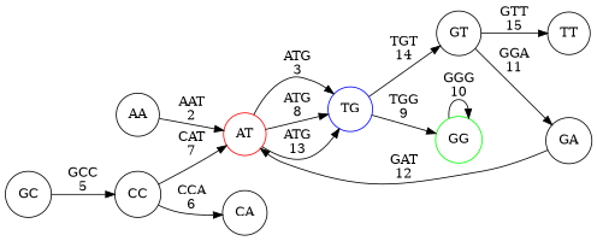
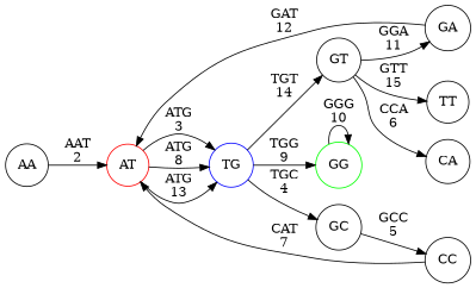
  digraph {
    rankdir=LR
    node [shape=circle]
    n1 [label=AA]
    n2 [color=red label=AT]
    n3 [color=blue label=TG]
    n4 [label=GC]
    n5 [color=green label=GG]
    n6 [label=GT]
    n7 [label=CC]
    n8 [label=GA]
    n9 [label=TT]
    n10 [label=CA]
    n1 -> n2 [label="AAT\n2"]
    n2 -> n3 [label="ATG\n3"]
    n2 -> n3 [label="ATG\n8"]
    n2 -> n3 [label="ATG\n13"]
+   n3 -> n4 [label="TGC\n4"]
    n3 -> n5 [label="TGG\n9"]
    n3 -> n6 [label="TGT\n14"]
    n4 -> n7 [label="GCC\n5"]
    n5 -> n5 [label="GGG\n10"]
    n6 -> n8 [label="GGA\n11"]
    n6 -> n9 [label="GTT\n15"]
    n7 -> n2 [label="CAT\n7"]
-   n7 -> n10 [label="CCA\n6"]
+   n6 -> n10 [label="CCA\n6"]
    n8 -> n2 [label="GAT\n12"]
  }
